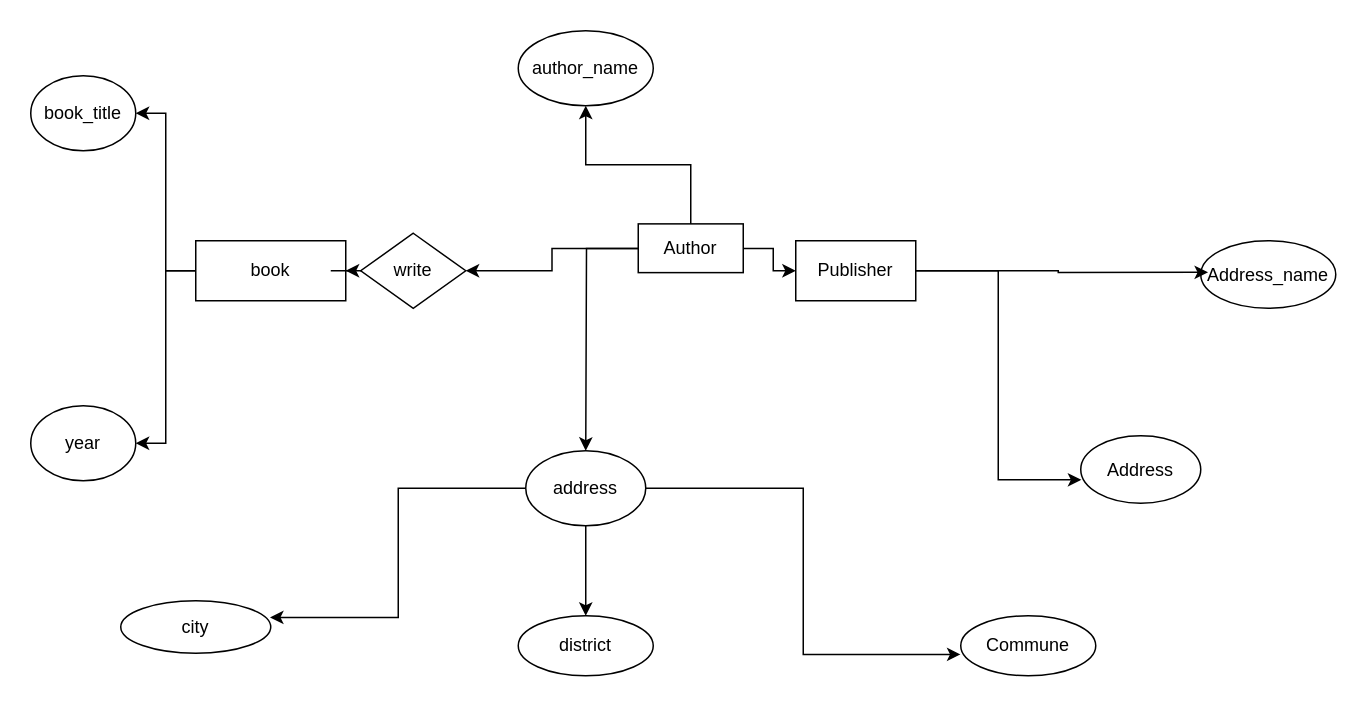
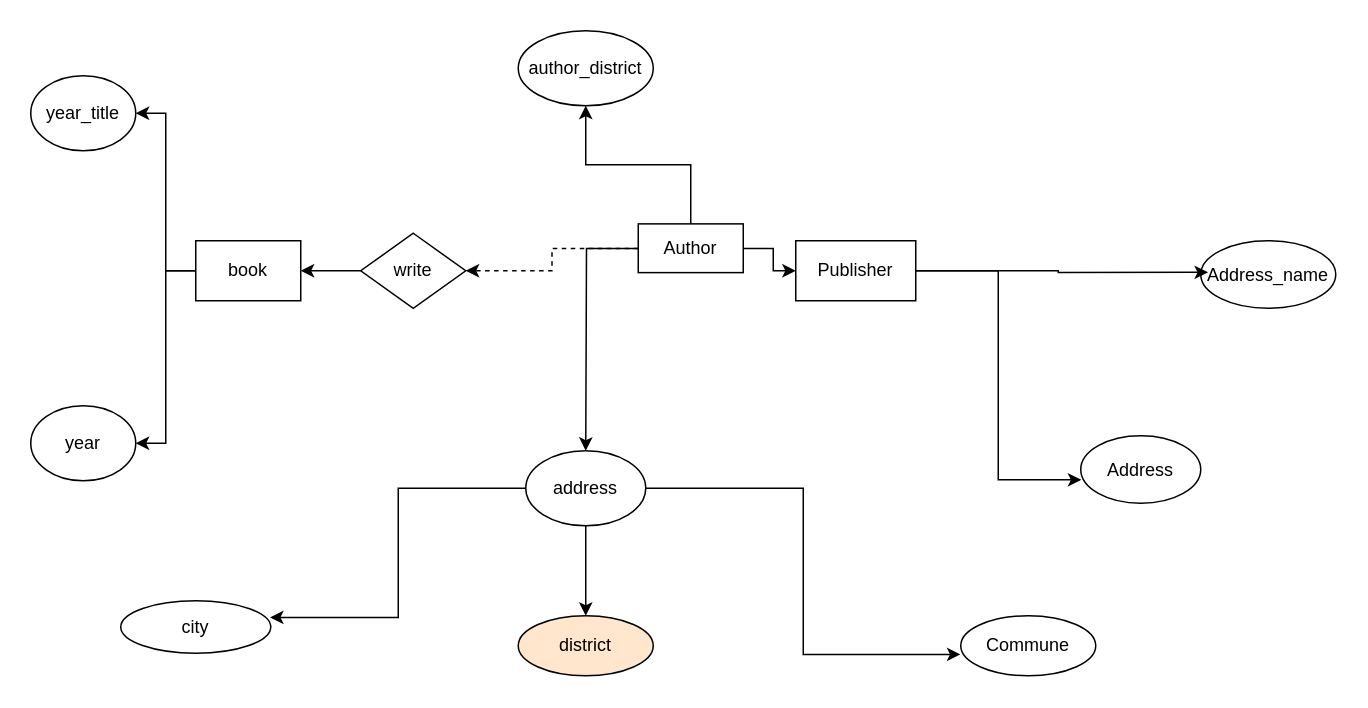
  <mxCell id="0" />
  <mxCell id="1" parent="0" />
  <mxCell id="2" style="edgeStyle=orthogonalEdgeStyle;rounded=0;orthogonalLoop=1;jettySize=auto;html=1;entryX=1;entryY=0.5;entryDx=0;entryDy=0;" edge="1" parent="1" source="4" target="19"><mxGeometry relative="1" as="geometry" /></mxCell>
  <mxCell id="3" style="edgeStyle=orthogonalEdgeStyle;rounded=0;orthogonalLoop=1;jettySize=auto;html=1;entryX=1;entryY=0.5;entryDx=0;entryDy=0;" edge="1" parent="1" source="4" target="20"><mxGeometry relative="1" as="geometry" /></mxCell>
- <mxCell id="4" value="book" style="rounded=0;whiteSpace=wrap;html=1;" vertex="1" parent="1"><mxGeometry x="130" y="160" width="100" height="40" as="geometry" /></mxCell>
+ <mxCell id="4" value="book" style="rounded=0;whiteSpace=wrap;html=1;" vertex="1" parent="1"><mxGeometry x="130" y="160" width="70" height="40" as="geometry" /></mxCell>
  <mxCell id="5" style="edgeStyle=orthogonalEdgeStyle;rounded=0;orthogonalLoop=1;jettySize=auto;html=1;entryX=0;entryY=0.5;entryDx=0;entryDy=0;" edge="1" parent="1" source="9" target="10"><mxGeometry relative="1" as="geometry" /></mxCell>
  <mxCell id="6" style="edgeStyle=orthogonalEdgeStyle;rounded=0;orthogonalLoop=1;jettySize=auto;html=1;" edge="1" parent="1" source="9"><mxGeometry relative="1" as="geometry"><mxPoint x="390" y="300" as="targetPoint" /></mxGeometry></mxCell>
  <mxCell id="7" style="edgeStyle=orthogonalEdgeStyle;rounded=0;orthogonalLoop=1;jettySize=auto;html=1;entryX=0.5;entryY=1;entryDx=0;entryDy=0;" edge="1" parent="1" source="9" target="13"><mxGeometry relative="1" as="geometry" /></mxCell>
- <mxCell id="8" style="edgeStyle=orthogonalEdgeStyle;rounded=0;orthogonalLoop=1;jettySize=auto;html=1;entryX=1;entryY=0.5;entryDx=0;entryDy=0;" edge="1" parent="1" source="9" target="26"><mxGeometry relative="1" as="geometry" /></mxCell>
+ <mxCell id="8" style="edgeStyle=orthogonalEdgeStyle;rounded=0;orthogonalLoop=1;jettySize=auto;html=1;entryX=1;entryY=0.5;entryDx=0;entryDy=0;dashed=1;" edge="1" parent="1" source="9" target="26"><mxGeometry relative="1" as="geometry" /></mxCell>
  <mxCell id="9" value="Author" style="rounded=0;whiteSpace=wrap;html=1;" vertex="1" parent="1"><mxGeometry x="425" y="148.75" width="70" height="32.5" as="geometry" /></mxCell>
  <mxCell id="10" value="Publisher" style="rounded=0;whiteSpace=wrap;html=1;" vertex="1" parent="1"><mxGeometry x="530" y="160" width="80" height="40" as="geometry" /></mxCell>
  <mxCell id="11" style="edgeStyle=orthogonalEdgeStyle;rounded=0;orthogonalLoop=1;jettySize=auto;html=1;entryX=0.5;entryY=0;entryDx=0;entryDy=0;" edge="1" parent="1" source="12" target="15"><mxGeometry relative="1" as="geometry" /></mxCell>
  <mxCell id="12" value="address" style="ellipse;whiteSpace=wrap;html=1;" vertex="1" parent="1"><mxGeometry x="350" y="300" width="80" height="50" as="geometry" /></mxCell>
- <mxCell id="13" value="author_name" style="ellipse;whiteSpace=wrap;html=1;" vertex="1" parent="1"><mxGeometry x="345" y="20" width="90" height="50" as="geometry" /></mxCell>
+ <mxCell id="13" value="author_district" style="ellipse;whiteSpace=wrap;html=1;" vertex="1" parent="1"><mxGeometry x="345" y="20" width="90" height="50" as="geometry" /></mxCell>
  <mxCell id="14" value="city" style="ellipse;whiteSpace=wrap;html=1;" vertex="1" parent="1"><mxGeometry x="80" y="400" width="100" height="35" as="geometry" /></mxCell>
- <mxCell id="15" value="district" style="ellipse;whiteSpace=wrap;html=1;" vertex="1" parent="1"><mxGeometry x="345" y="410" width="90" height="40" as="geometry" /></mxCell>
+ <mxCell id="15" value="district" style="ellipse;whiteSpace=wrap;html=1;fillColor=#ffe6cc;" vertex="1" parent="1"><mxGeometry x="345" y="410" width="90" height="40" as="geometry" /></mxCell>
  <mxCell id="16" value="Commune" style="ellipse;whiteSpace=wrap;html=1;" vertex="1" parent="1"><mxGeometry x="640" y="410" width="90" height="40" as="geometry" /></mxCell>
  <mxCell id="17" style="edgeStyle=orthogonalEdgeStyle;rounded=0;orthogonalLoop=1;jettySize=auto;html=1;entryX=0.995;entryY=0.317;entryDx=0;entryDy=0;entryPerimeter=0;" edge="1" parent="1" source="12" target="14"><mxGeometry relative="1" as="geometry" /></mxCell>
  <mxCell id="18" style="edgeStyle=orthogonalEdgeStyle;rounded=0;orthogonalLoop=1;jettySize=auto;html=1;entryX=-0.002;entryY=0.644;entryDx=0;entryDy=0;entryPerimeter=0;" edge="1" parent="1" source="12" target="16"><mxGeometry relative="1" as="geometry" /></mxCell>
- <mxCell id="19" value="book_title" style="ellipse;whiteSpace=wrap;html=1;" vertex="1" parent="1"><mxGeometry x="20" y="50" width="70" height="50" as="geometry" /></mxCell>
+ <mxCell id="19" value="year_title" style="ellipse;whiteSpace=wrap;html=1;" vertex="1" parent="1"><mxGeometry x="20" y="50" width="70" height="50" as="geometry" /></mxCell>
  <mxCell id="20" value="year" style="ellipse;whiteSpace=wrap;html=1;" vertex="1" parent="1"><mxGeometry x="20" y="270" width="70" height="50" as="geometry" /></mxCell>
  <mxCell id="21" value="&lt;br&gt;Address_name&lt;div&gt;&lt;br&gt;&lt;/div&gt;" style="ellipse;whiteSpace=wrap;html=1;" vertex="1" parent="1"><mxGeometry x="800" y="160" width="90" height="45" as="geometry" /></mxCell>
  <mxCell id="22" value="Address" style="ellipse;whiteSpace=wrap;html=1;" vertex="1" parent="1"><mxGeometry x="720" y="290" width="80" height="45" as="geometry" /></mxCell>
  <mxCell id="23" style="edgeStyle=orthogonalEdgeStyle;rounded=0;orthogonalLoop=1;jettySize=auto;html=1;entryX=0.054;entryY=0.468;entryDx=0;entryDy=0;entryPerimeter=0;" edge="1" parent="1" source="10" target="21"><mxGeometry relative="1" as="geometry" /></mxCell>
  <mxCell id="24" style="edgeStyle=orthogonalEdgeStyle;rounded=0;orthogonalLoop=1;jettySize=auto;html=1;entryX=0.005;entryY=0.653;entryDx=0;entryDy=0;entryPerimeter=0;" edge="1" parent="1" source="10" target="22"><mxGeometry relative="1" as="geometry" /></mxCell>
  <mxCell id="25" style="edgeStyle=orthogonalEdgeStyle;rounded=0;orthogonalLoop=1;jettySize=auto;html=1;entryX=1;entryY=0.5;entryDx=0;entryDy=0;" edge="1" parent="1" source="26" target="4"><mxGeometry relative="1" as="geometry" /></mxCell>
  <mxCell id="26" value="write" style="rhombus;whiteSpace=wrap;html=1;" vertex="1" parent="1"><mxGeometry x="240" y="155" width="70" height="50" as="geometry" /></mxCell>
